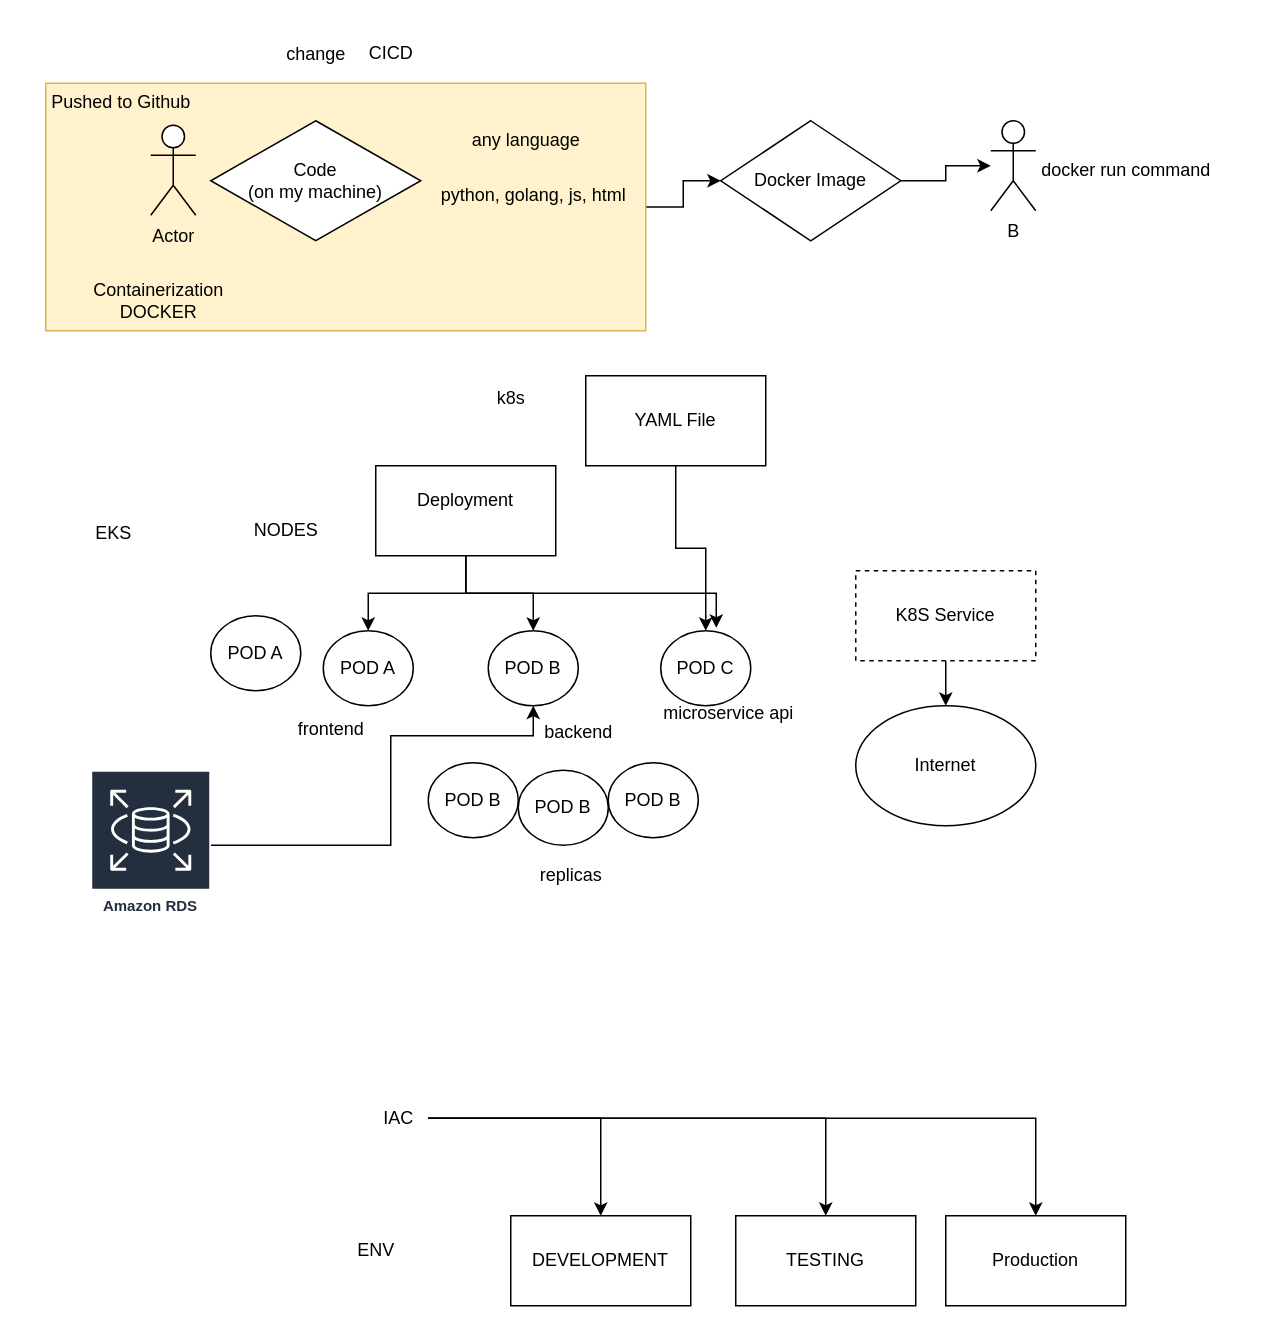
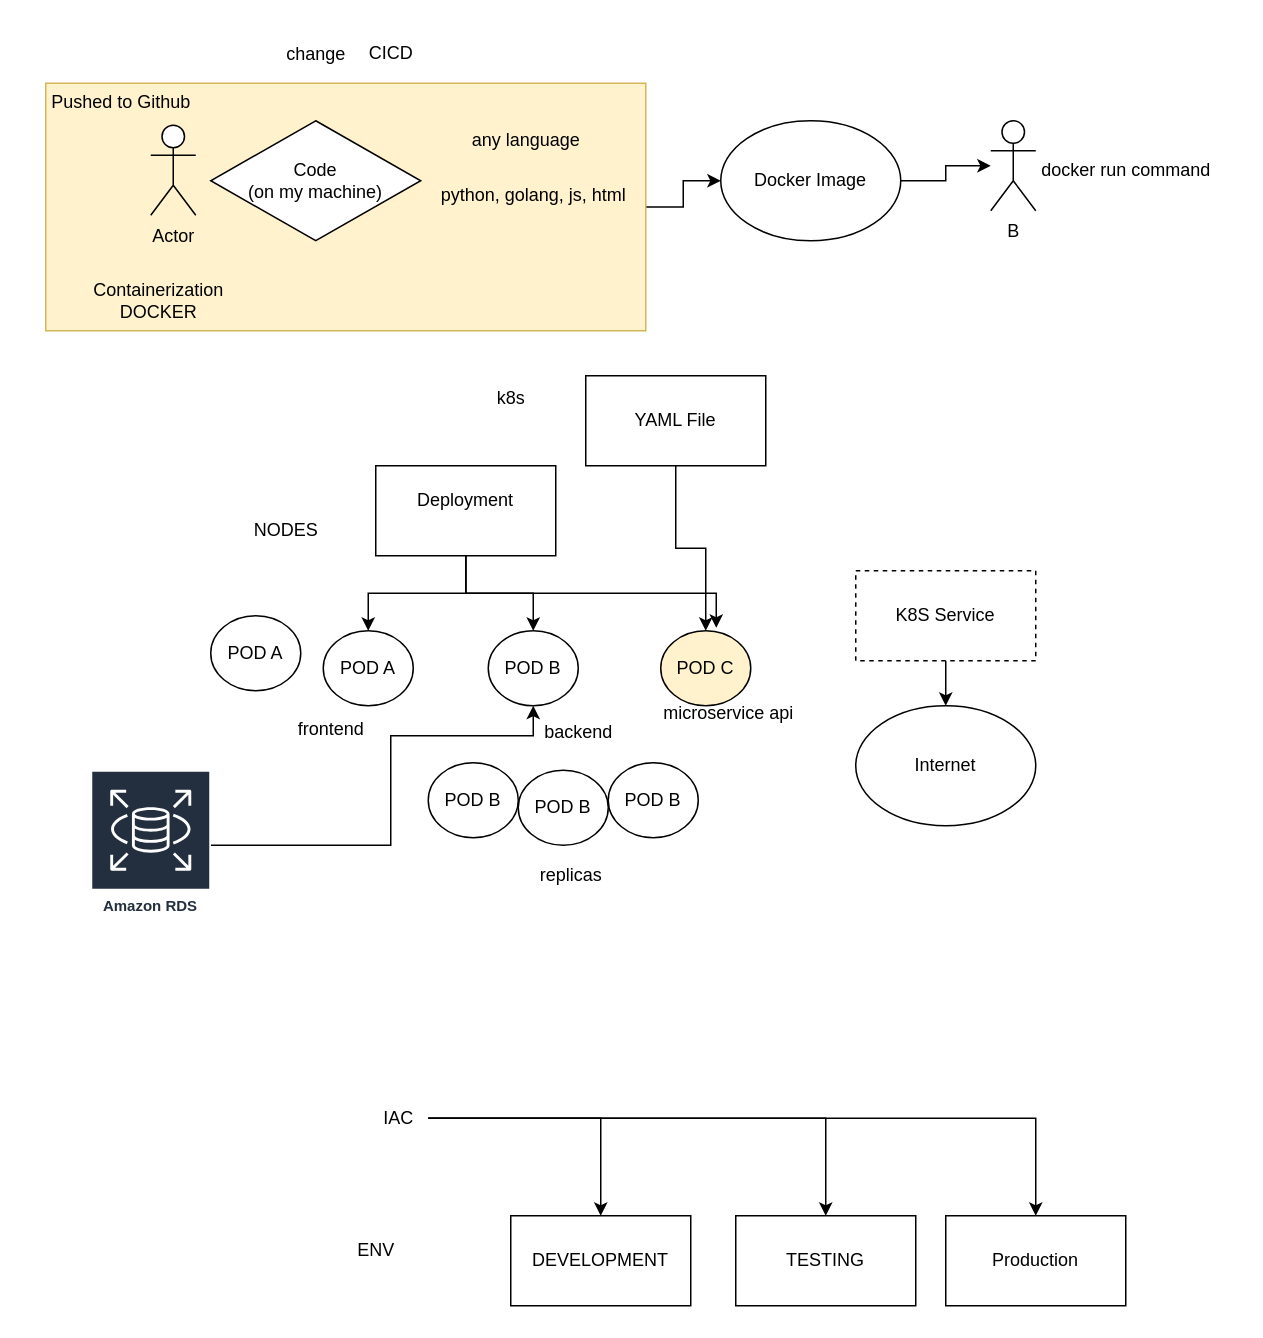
  <mxCell id="0" />
  <mxCell id="1" parent="0" />
  <mxCell id="2" style="edgeStyle=orthogonalEdgeStyle;rounded=0;orthogonalLoop=1;jettySize=auto;html=1;exitX=1;exitY=0.5;exitDx=0;exitDy=0;entryX=0;entryY=0.5;entryDx=0;entryDy=0;" edge="1" parent="1" source="3" target="12"><mxGeometry relative="1" as="geometry" /></mxCell>
  <mxCell id="3" value="" style="rounded=0;whiteSpace=wrap;html=1;fillColor=#fff2cc;strokeColor=#d6b656;" vertex="1" parent="1"><mxGeometry x="30" y="55" width="400" height="165" as="geometry" /></mxCell>
  <mxCell id="4" value="&lt;div&gt;Code&lt;br&gt;(on my machine)&lt;/div&gt;" style="rhombus;whiteSpace=wrap;html=1;" vertex="1" parent="1"><mxGeometry x="140" y="80" width="140" height="80" as="geometry" /></mxCell>
  <mxCell id="5" value="python, golang, js, html" style="text;html=1;align=center;verticalAlign=middle;resizable=0;points=[];autosize=1;strokeColor=none;fillColor=none;" vertex="1" parent="1"><mxGeometry x="280" y="115" width="150" height="30" as="geometry" /></mxCell>
  <mxCell id="6" value="any language&lt;div&gt;&lt;br&gt;&lt;/div&gt;" style="text;html=1;align=center;verticalAlign=middle;resizable=0;points=[];autosize=1;strokeColor=none;fillColor=none;" vertex="1" parent="1"><mxGeometry x="300" y="80" width="100" height="40" as="geometry" /></mxCell>
  <mxCell id="7" style="edgeStyle=orthogonalEdgeStyle;rounded=0;orthogonalLoop=1;jettySize=auto;html=1;exitX=0.5;exitY=1;exitDx=0;exitDy=0;entryX=0.5;entryY=0;entryDx=0;entryDy=0;" edge="1" parent="1" source="9" target="19"><mxGeometry relative="1" as="geometry" /></mxCell>
  <mxCell id="8" style="edgeStyle=orthogonalEdgeStyle;rounded=0;orthogonalLoop=1;jettySize=auto;html=1;exitX=0.5;exitY=1;exitDx=0;exitDy=0;entryX=0.5;entryY=0;entryDx=0;entryDy=0;" edge="1" parent="1" source="9" target="20"><mxGeometry relative="1" as="geometry" /></mxCell>
  <mxCell id="9" value="&lt;div&gt;Deployment&lt;/div&gt;&lt;div&gt;&lt;br&gt;&lt;/div&gt;" style="rounded=0;whiteSpace=wrap;html=1;" vertex="1" parent="1"><mxGeometry x="250" y="310" width="120" height="60" as="geometry" /></mxCell>
  <mxCell id="10" value="Containerization&lt;br&gt;DOCKER" style="text;html=1;align=center;verticalAlign=middle;resizable=0;points=[];autosize=1;strokeColor=none;fillColor=none;" vertex="1" parent="1"><mxGeometry x="50" y="180" width="110" height="40" as="geometry" /></mxCell>
  <mxCell id="11" style="edgeStyle=orthogonalEdgeStyle;rounded=0;orthogonalLoop=1;jettySize=auto;html=1;exitX=1;exitY=0.5;exitDx=0;exitDy=0;" edge="1" parent="1" source="12" target="13"><mxGeometry relative="1" as="geometry" /></mxCell>
- <mxCell id="12" value="Docker Image" style="rhombus;whiteSpace=wrap;html=1;" vertex="1" parent="1"><mxGeometry x="480" y="80" width="120" height="80" as="geometry" /></mxCell>
+ <mxCell id="12" value="Docker Image" style="ellipse;whiteSpace=wrap;html=1;" vertex="1" parent="1"><mxGeometry x="480" y="80" width="120" height="80" as="geometry" /></mxCell>
  <mxCell id="13" value="B" style="shape=umlActor;verticalLabelPosition=bottom;verticalAlign=top;html=1;outlineConnect=0;" vertex="1" parent="1"><mxGeometry x="660" y="80" width="30" height="60" as="geometry" /></mxCell>
  <mxCell id="14" value="Actor" style="shape=umlActor;verticalLabelPosition=bottom;verticalAlign=top;html=1;outlineConnect=0;" vertex="1" parent="1"><mxGeometry x="100" y="83" width="30" height="60" as="geometry" /></mxCell>
  <mxCell id="15" value="docker run command" style="text;html=1;align=center;verticalAlign=middle;resizable=0;points=[];autosize=1;strokeColor=none;fillColor=none;" vertex="1" parent="1"><mxGeometry x="680" y="98" width="140" height="30" as="geometry" /></mxCell>
  <mxCell id="16" value="k8s" style="text;html=1;align=center;verticalAlign=middle;resizable=0;points=[];autosize=1;strokeColor=none;fillColor=none;" vertex="1" parent="1"><mxGeometry x="320" y="250" width="40" height="30" as="geometry" /></mxCell>
  <mxCell id="17" style="edgeStyle=orthogonalEdgeStyle;rounded=0;orthogonalLoop=1;jettySize=auto;html=1;exitX=0.5;exitY=1;exitDx=0;exitDy=0;" edge="1" parent="1" source="18" target="21"><mxGeometry relative="1" as="geometry" /></mxCell>
  <mxCell id="18" value="YAML File" style="rounded=0;whiteSpace=wrap;html=1;" vertex="1" parent="1"><mxGeometry x="390" y="250" width="120" height="60" as="geometry" /></mxCell>
  <mxCell id="19" value="POD A" style="ellipse;whiteSpace=wrap;html=1;" vertex="1" parent="1"><mxGeometry x="215" y="420" width="60" height="50" as="geometry" /></mxCell>
  <mxCell id="20" value="POD B" style="ellipse;whiteSpace=wrap;html=1;" vertex="1" parent="1"><mxGeometry x="325" y="420" width="60" height="50" as="geometry" /></mxCell>
- <mxCell id="21" value="POD C" style="ellipse;whiteSpace=wrap;html=1;" vertex="1" parent="1"><mxGeometry x="440" y="420" width="60" height="50" as="geometry" /></mxCell>
+ <mxCell id="21" value="POD C" style="ellipse;whiteSpace=wrap;html=1;fillColor=#fff2cc;" vertex="1" parent="1"><mxGeometry x="440" y="420" width="60" height="50" as="geometry" /></mxCell>
  <mxCell id="22" style="edgeStyle=orthogonalEdgeStyle;rounded=0;orthogonalLoop=1;jettySize=auto;html=1;exitX=0.5;exitY=1;exitDx=0;exitDy=0;entryX=0.617;entryY=-0.04;entryDx=0;entryDy=0;entryPerimeter=0;" edge="1" parent="1" source="9" target="21"><mxGeometry relative="1" as="geometry" /></mxCell>
  <mxCell id="23" value="frontend&lt;div&gt;&lt;br&gt;&lt;/div&gt;" style="text;html=1;align=center;verticalAlign=middle;resizable=0;points=[];autosize=1;strokeColor=none;fillColor=none;" vertex="1" parent="1"><mxGeometry x="185" y="473" width="70" height="40" as="geometry" /></mxCell>
  <mxCell id="24" value="backend" style="text;html=1;align=center;verticalAlign=middle;resizable=0;points=[];autosize=1;strokeColor=none;fillColor=none;" vertex="1" parent="1"><mxGeometry x="350" y="473" width="70" height="30" as="geometry" /></mxCell>
  <mxCell id="25" value="microservice api" style="text;html=1;align=center;verticalAlign=middle;resizable=0;points=[];autosize=1;strokeColor=none;fillColor=none;" vertex="1" parent="1"><mxGeometry x="430" y="460" width="110" height="30" as="geometry" /></mxCell>
  <mxCell id="26" value="POD A" style="ellipse;whiteSpace=wrap;html=1;" vertex="1" parent="1"><mxGeometry x="140" y="410" width="60" height="50" as="geometry" /></mxCell>
  <mxCell id="27" value="POD B" style="ellipse;whiteSpace=wrap;html=1;" vertex="1" parent="1"><mxGeometry x="405" y="508" width="60" height="50" as="geometry" /></mxCell>
  <mxCell id="28" value="POD B" style="ellipse;whiteSpace=wrap;html=1;" vertex="1" parent="1"><mxGeometry x="345" y="513" width="60" height="50" as="geometry" /></mxCell>
  <mxCell id="29" value="POD B" style="ellipse;whiteSpace=wrap;html=1;" vertex="1" parent="1"><mxGeometry x="285" y="508" width="60" height="50" as="geometry" /></mxCell>
  <mxCell id="30" style="edgeStyle=orthogonalEdgeStyle;rounded=0;orthogonalLoop=1;jettySize=auto;html=1;exitX=0.5;exitY=1;exitDx=0;exitDy=0;" edge="1" parent="1" source="31" target="32"><mxGeometry relative="1" as="geometry" /></mxCell>
  <mxCell id="31" value="K8S Service" style="rounded=0;whiteSpace=wrap;html=1;dashed=1;" vertex="1" parent="1"><mxGeometry x="570" y="380" width="120" height="60" as="geometry" /></mxCell>
  <mxCell id="32" value="Internet" style="ellipse;whiteSpace=wrap;html=1;" vertex="1" parent="1"><mxGeometry x="570" y="470" width="120" height="80" as="geometry" /></mxCell>
- <mxCell id="33" value="&lt;div&gt;EKS&lt;/div&gt;" style="text;html=1;align=center;verticalAlign=middle;resizable=0;points=[];autosize=1;strokeColor=none;fillColor=none;" vertex="1" parent="1"><mxGeometry x="50" y="340" width="50" height="30" as="geometry" /></mxCell>
  <mxCell id="34" value="NODES" style="text;html=1;align=center;verticalAlign=middle;resizable=0;points=[];autosize=1;strokeColor=none;fillColor=none;" vertex="1" parent="1"><mxGeometry x="155" y="338" width="70" height="30" as="geometry" /></mxCell>
  <mxCell id="35" value="change&lt;div&gt;&lt;br&gt;&lt;/div&gt;" style="text;html=1;align=center;verticalAlign=middle;resizable=0;points=[];autosize=1;strokeColor=none;fillColor=none;" vertex="1" parent="1"><mxGeometry x="180" y="23" width="60" height="40" as="geometry" /></mxCell>
  <mxCell id="36" value="CICD" style="text;html=1;align=center;verticalAlign=middle;resizable=0;points=[];autosize=1;strokeColor=none;fillColor=none;" vertex="1" parent="1"><mxGeometry x="235" width="50" height="30" as="geometry" y="20" /></mxCell>
  <mxCell id="37" value="Pushed to Github" style="text;html=1;align=center;verticalAlign=middle;resizable=0;points=[];autosize=1;strokeColor=none;fillColor=none;" vertex="1" parent="1"><mxGeometry x="20" y="53" width="120" height="30" as="geometry" /></mxCell>
  <mxCell id="38" style="edgeStyle=orthogonalEdgeStyle;rounded=0;orthogonalLoop=1;jettySize=auto;html=1;entryX=0.5;entryY=1;entryDx=0;entryDy=0;" edge="1" parent="1" source="39" target="20"><mxGeometry relative="1" as="geometry"><Array as="points"><mxPoint x="260" y="563" /><mxPoint x="260" y="490" /><mxPoint x="355" y="490" /></Array></mxGeometry></mxCell>
  <mxCell id="39" value="Amazon RDS" style="sketch=0;outlineConnect=0;fontColor=#232F3E;gradientColor=none;strokeColor=#ffffff;fillColor=#232F3E;dashed=0;verticalLabelPosition=middle;verticalAlign=bottom;align=center;html=1;whiteSpace=wrap;fontSize=10;fontStyle=1;spacing=3;shape=mxgraph.aws4.productIcon;prIcon=mxgraph.aws4.rds;" vertex="1" parent="1"><mxGeometry x="60" y="513" width="80" height="100" as="geometry" /></mxCell>
  <mxCell id="40" value="ENV" style="text;html=1;align=center;verticalAlign=middle;resizable=0;points=[];autosize=1;strokeColor=none;fillColor=none;" vertex="1" parent="1"><mxGeometry x="225" y="818" width="50" height="30" as="geometry" /></mxCell>
  <mxCell id="41" value="DEVELOPMENT" style="rounded=0;whiteSpace=wrap;html=1;" vertex="1" parent="1"><mxGeometry x="340" y="810" width="120" height="60" as="geometry" /></mxCell>
  <mxCell id="42" value="TESTING" style="rounded=0;whiteSpace=wrap;html=1;" vertex="1" parent="1"><mxGeometry x="490" y="810" width="120" height="60" as="geometry" /></mxCell>
  <mxCell id="43" value="Production" style="rounded=0;whiteSpace=wrap;html=1;" vertex="1" parent="1"><mxGeometry x="630" y="810" width="120" height="60" as="geometry" /></mxCell>
  <mxCell id="44" style="edgeStyle=orthogonalEdgeStyle;rounded=0;orthogonalLoop=1;jettySize=auto;html=1;entryX=0.5;entryY=0;entryDx=0;entryDy=0;" edge="1" parent="1" source="47" target="41"><mxGeometry relative="1" as="geometry" /></mxCell>
  <mxCell id="45" style="edgeStyle=orthogonalEdgeStyle;rounded=0;orthogonalLoop=1;jettySize=auto;html=1;" edge="1" parent="1" source="47" target="42"><mxGeometry relative="1" as="geometry" /></mxCell>
  <mxCell id="46" style="edgeStyle=orthogonalEdgeStyle;rounded=0;orthogonalLoop=1;jettySize=auto;html=1;" edge="1" parent="1" source="47" target="43"><mxGeometry relative="1" as="geometry" /></mxCell>
  <mxCell id="47" value="IAC" style="text;html=1;align=center;verticalAlign=middle;resizable=0;points=[];autosize=1;strokeColor=none;fillColor=none;" vertex="1" parent="1"><mxGeometry x="245" y="730" width="40" height="30" as="geometry" /></mxCell>
  <mxCell id="48" value="replicas" style="text;html=1;align=center;verticalAlign=middle;resizable=0;points=[];autosize=1;strokeColor=none;fillColor=none;" vertex="1" parent="1"><mxGeometry x="350" y="568" width="60" height="30" as="geometry" /></mxCell>
